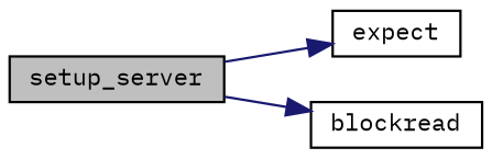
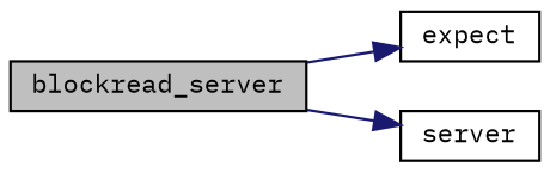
  digraph {
    fontname="IBM Plex Mono"
    rankdir=LR
    node [color=black fillcolor=white fontname="IBM Plex Mono" fontsize=10 shape=record style=filled]
    edge [color=midnightblue fontname="IBM Plex Mono" fontsize=10 labelfontname=Helvetica labelfontsize=10 style=solid]
-   n1 [fillcolor=grey75 fontcolor=black height=0.2 label=setup_server width=0.4]
+   n1 [fillcolor=grey75 fontcolor=black height=0.2 label=blockread_server width=0.4]
    n2 [height=0.2 label=expect width=0.4]
-   n3 [height=0.2 label=blockread width=0.4]
+   n3 [height=0.2 label=server width=0.4]
    n1 -> n2
    n1 -> n3
  }
